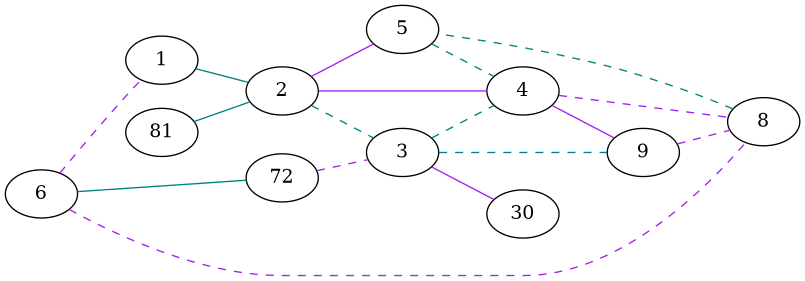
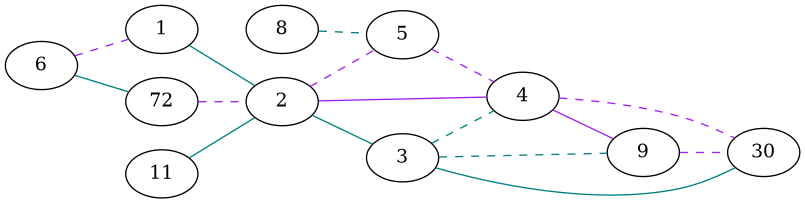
  graph {
    damping=G
    rankdir=LR
    edge [color=purple style=dashed]
    6
    1
    n3 [label=72]
    8
    2
-   11 [label=81]
+   11
    5
    3
    4
    9
    n11 [label=30]
    6 -- 1
    6 -- n3 [color=teal style=solid]
-   6 -- 8
    1 -- 2 [color=teal style=solid]
-   n3 -- 3
+   n3 -- 2
    8 -- 5 [color=teal]
-   2 -- 5 [style=solid]
-   2 -- 3 [color=teal]
+   2 -- 5
+   2 -- 3 [color=teal style=solid]
    2 -- 4 [style=solid]
    11 -- 2 [color=teal style=solid]
-   5 -- 4 [color=teal]
+   5 -- 4
    3 -- 4 [color=teal]
    3 -- 9 [color=teal]
-   3 -- n11 [style=solid]
+   3 -- n11 [color=teal style=solid]
    4 -- 9 [style=solid]
-   4 -- 8
-   9 -- 8
+   4 -- n11
+   9 -- n11
  }
